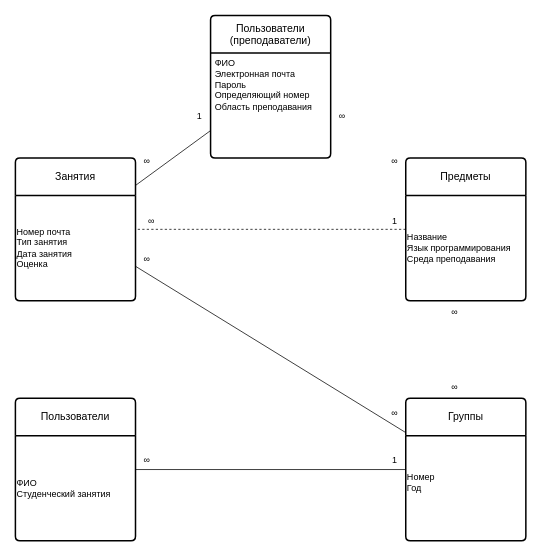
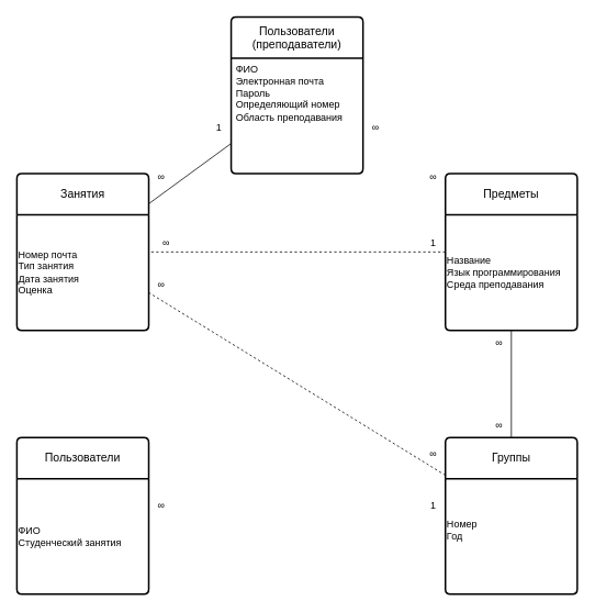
  <mxCell id="0" />
  <mxCell id="1" parent="0" />
  <mxCell id="2" value="Пользователи (преподаватели)" style="swimlane;childLayout=stackLayout;horizontal=1;startSize=50;horizontalStack=0;rounded=1;fontSize=14;fontStyle=0;strokeWidth=2;resizeParent=0;resizeLast=1;shadow=0;dashed=0;align=center;arcSize=4;whiteSpace=wrap;html=1;" parent="1" vertex="1"><mxGeometry x="280" y="20" width="160" height="190" as="geometry" /></mxCell>
  <mxCell id="3" value="ФИО&lt;br&gt;Электронная почта&lt;br&gt;Пароль&lt;br&gt;Определяющий номер&lt;div&gt;Область преподавания&lt;/div&gt;" style="align=left;strokeColor=none;fillColor=none;spacingLeft=4;fontSize=12;verticalAlign=top;resizable=0;rotatable=0;part=1;html=1;" parent="2" vertex="1"><mxGeometry y="50" width="160" height="140" as="geometry" /></mxCell>
  <mxCell id="4" value="Группы" style="swimlane;childLayout=stackLayout;horizontal=1;startSize=50;horizontalStack=0;rounded=1;fontSize=14;fontStyle=0;strokeWidth=2;resizeParent=0;resizeLast=1;shadow=0;dashed=0;align=center;arcSize=4;whiteSpace=wrap;html=1;" parent="1" vertex="1"><mxGeometry x="540" y="530" width="160" height="190" as="geometry" /></mxCell>
  <mxCell id="5" value="Номер&lt;br&gt;Год&lt;div&gt;&lt;br/&gt;&lt;/div&gt;" style="text;html=1;align=left;verticalAlign=middle;resizable=0;points=[];autosize=1;strokeColor=none;fillColor=none;" parent="4" vertex="1"><mxGeometry y="50" width="160" height="140" as="geometry" /></mxCell>
  <mxCell id="6" value="Пользователи" style="swimlane;childLayout=stackLayout;horizontal=1;startSize=50;horizontalStack=0;rounded=1;fontSize=14;fontStyle=0;strokeWidth=2;resizeParent=0;resizeLast=1;shadow=0;dashed=0;align=center;arcSize=4;whiteSpace=wrap;html=1;" parent="1" vertex="1"><mxGeometry x="20" y="530" width="160" height="190" as="geometry" /></mxCell>
  <mxCell id="7" value="ФИО&lt;br&gt;Студенческий занятия" style="text;html=1;align=left;verticalAlign=middle;resizable=0;points=[];autosize=1;strokeColor=none;fillColor=none;" parent="6" vertex="1"><mxGeometry y="50" width="160" height="140" as="geometry" /></mxCell>
  <mxCell id="8" value="Предметы" style="swimlane;childLayout=stackLayout;horizontal=1;startSize=50;horizontalStack=0;rounded=1;fontSize=14;fontStyle=0;strokeWidth=2;resizeParent=0;resizeLast=1;shadow=0;dashed=0;align=center;arcSize=4;whiteSpace=wrap;html=1;" parent="1" vertex="1"><mxGeometry x="540" y="210" width="160" height="190" as="geometry" /></mxCell>
  <mxCell id="9" value="&lt;div style=&quot;text-align: justify;&quot;&gt;Название&lt;/div&gt;&lt;div style=&quot;text-align: justify;&quot;&gt;Язык программирования&lt;/div&gt;&lt;div style=&quot;text-align: justify;&quot;&gt;Среда преподавания&lt;/div&gt;" style="text;html=1;align=left;verticalAlign=middle;resizable=0;points=[];autosize=1;strokeColor=none;fillColor=none;" parent="8" vertex="1"><mxGeometry y="50" width="160" height="140" as="geometry" /></mxCell>
  <mxCell id="10" value="Занятия" style="swimlane;childLayout=stackLayout;horizontal=1;startSize=50;horizontalStack=0;rounded=1;fontSize=14;fontStyle=0;strokeWidth=2;resizeParent=0;resizeLast=1;shadow=0;dashed=0;align=center;arcSize=4;whiteSpace=wrap;html=1;" parent="1" vertex="1"><mxGeometry x="20" y="210" width="160" height="190" as="geometry" /></mxCell>
  <mxCell id="11" value="Номер почта&lt;br&gt;Тип занятия&lt;br&gt;Дата занятия&lt;br&gt;Оценка" style="text;html=1;align=left;verticalAlign=middle;resizable=0;points=[];autosize=1;strokeColor=none;fillColor=none;" parent="10" vertex="1"><mxGeometry y="50" width="160" height="140" as="geometry" /></mxCell>
  <mxCell id="12" value="" style="endArrow=none;html=1;rounded=0;" parent="1" source="2" target="10" edge="1"><mxGeometry relative="1" as="geometry"><mxPoint x="464" y="426" as="sourcePoint" /><mxPoint x="570" y="374" as="targetPoint" /></mxGeometry></mxCell>
- <mxCell id="14" value="" style="endArrow=none;html=1;rounded=0;" parent="1" source="4" target="6" edge="1"><mxGeometry relative="1" as="geometry"><mxPoint x="630" y="410" as="sourcePoint" /><mxPoint x="630" y="540" as="targetPoint" /></mxGeometry></mxCell>
+ <mxCell id="13" value="" style="endArrow=none;html=1;rounded=0;" parent="1" source="8" target="4" edge="1"><mxGeometry relative="1" as="geometry"><mxPoint x="474" y="436" as="sourcePoint" /><mxPoint x="580" y="384" as="targetPoint" /></mxGeometry></mxCell>
  <mxCell id="15" value="1" style="text;html=1;align=center;verticalAlign=middle;resizable=0;points=[];autosize=1;strokeColor=none;fillColor=none;" parent="1" vertex="1"><mxGeometry x="510" y="598" width="30" height="30" as="geometry" /></mxCell>
  <mxCell id="16" value="∞" style="text;html=1;align=center;verticalAlign=middle;resizable=0;points=[];autosize=1;strokeColor=none;fillColor=none;" parent="1" vertex="1"><mxGeometry x="180" y="598" width="30" height="30" as="geometry" /></mxCell>
  <mxCell id="17" value="∞" style="text;html=1;align=center;verticalAlign=middle;resizable=0;points=[];autosize=1;strokeColor=none;fillColor=none;" parent="1" vertex="1"><mxGeometry x="440" y="140" width="30" height="30" as="geometry" /></mxCell>
  <mxCell id="18" value="∞" style="text;html=1;align=center;verticalAlign=middle;resizable=0;points=[];autosize=1;strokeColor=none;fillColor=none;" parent="1" vertex="1"><mxGeometry x="510" y="200" width="30" height="30" as="geometry" /></mxCell>
  <mxCell id="19" value="1" style="text;html=1;align=center;verticalAlign=middle;resizable=0;points=[];autosize=1;strokeColor=none;fillColor=none;" parent="1" vertex="1"><mxGeometry x="250" y="140" width="30" height="30" as="geometry" /></mxCell>
  <mxCell id="20" value="∞" style="text;html=1;align=center;verticalAlign=middle;resizable=0;points=[];autosize=1;strokeColor=none;fillColor=none;" parent="1" vertex="1"><mxGeometry x="180" y="200" width="30" height="30" as="geometry" /></mxCell>
  <mxCell id="21" value="∞" style="text;html=1;align=center;verticalAlign=middle;resizable=0;points=[];autosize=1;strokeColor=none;fillColor=none;" parent="1" vertex="1"><mxGeometry x="590" y="400" width="30" height="30" as="geometry" /></mxCell>
  <mxCell id="22" value="∞" style="text;html=1;align=center;verticalAlign=middle;resizable=0;points=[];autosize=1;strokeColor=none;fillColor=none;" parent="1" vertex="1"><mxGeometry x="590" y="500" width="30" height="30" as="geometry" /></mxCell>
  <mxCell id="23" value="" style="endArrow=none;html=1;rounded=0;dashed=1;" parent="1" source="8" target="10" edge="1"><mxGeometry relative="1" as="geometry"><mxPoint x="110" y="540" as="sourcePoint" /><mxPoint x="110" y="410" as="targetPoint" /></mxGeometry></mxCell>
  <mxCell id="24" value="1" style="text;html=1;align=center;verticalAlign=middle;resizable=0;points=[];autosize=1;strokeColor=none;fillColor=none;" parent="1" vertex="1"><mxGeometry x="510" y="280" width="30" height="30" as="geometry" /></mxCell>
  <mxCell id="25" value="∞" style="text;html=1;align=center;verticalAlign=middle;resizable=0;points=[];autosize=1;strokeColor=none;fillColor=none;" parent="1" vertex="1"><mxGeometry x="186" y="280" width="30" height="30" as="geometry" /></mxCell>
- <mxCell id="26" value="" style="endArrow=none;html=1;rounded=0;" parent="1" source="4" target="10" edge="1"><mxGeometry relative="1" as="geometry"><mxPoint x="110" y="540" as="sourcePoint" /><mxPoint x="110" y="410" as="targetPoint" /></mxGeometry></mxCell>
+ <mxCell id="26" value="" style="endArrow=none;html=1;rounded=0;dashed=1;" parent="1" source="4" target="10" edge="1"><mxGeometry relative="1" as="geometry"><mxPoint x="110" y="540" as="sourcePoint" /><mxPoint x="110" y="410" as="targetPoint" /></mxGeometry></mxCell>
  <mxCell id="27" value="∞" style="text;html=1;align=center;verticalAlign=middle;resizable=0;points=[];autosize=1;strokeColor=none;fillColor=none;" parent="1" vertex="1"><mxGeometry x="510" y="535" width="30" height="30" as="geometry" /></mxCell>
  <mxCell id="28" value="∞" style="text;html=1;align=center;verticalAlign=middle;resizable=0;points=[];autosize=1;strokeColor=none;fillColor=none;" parent="1" vertex="1"><mxGeometry x="180" y="330" width="30" height="30" as="geometry" /></mxCell>
